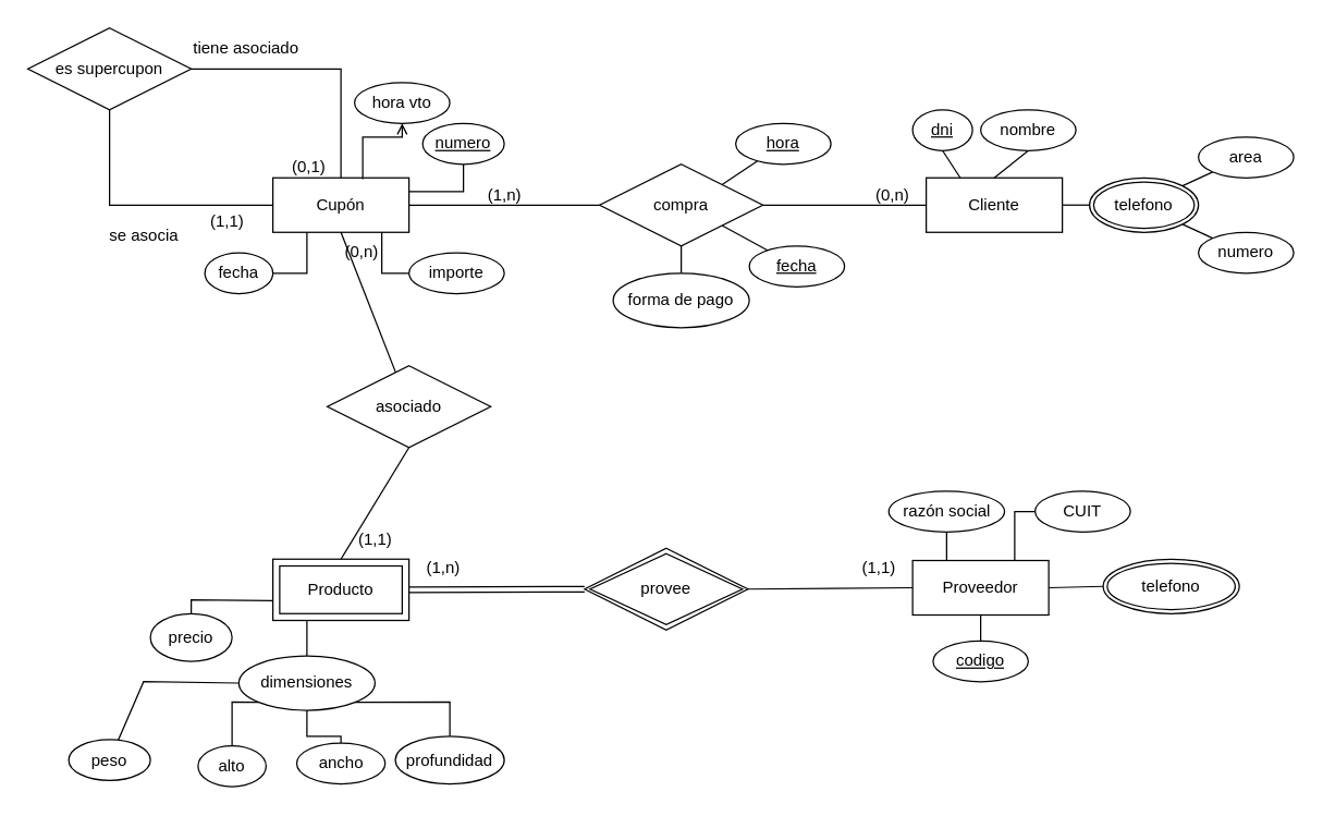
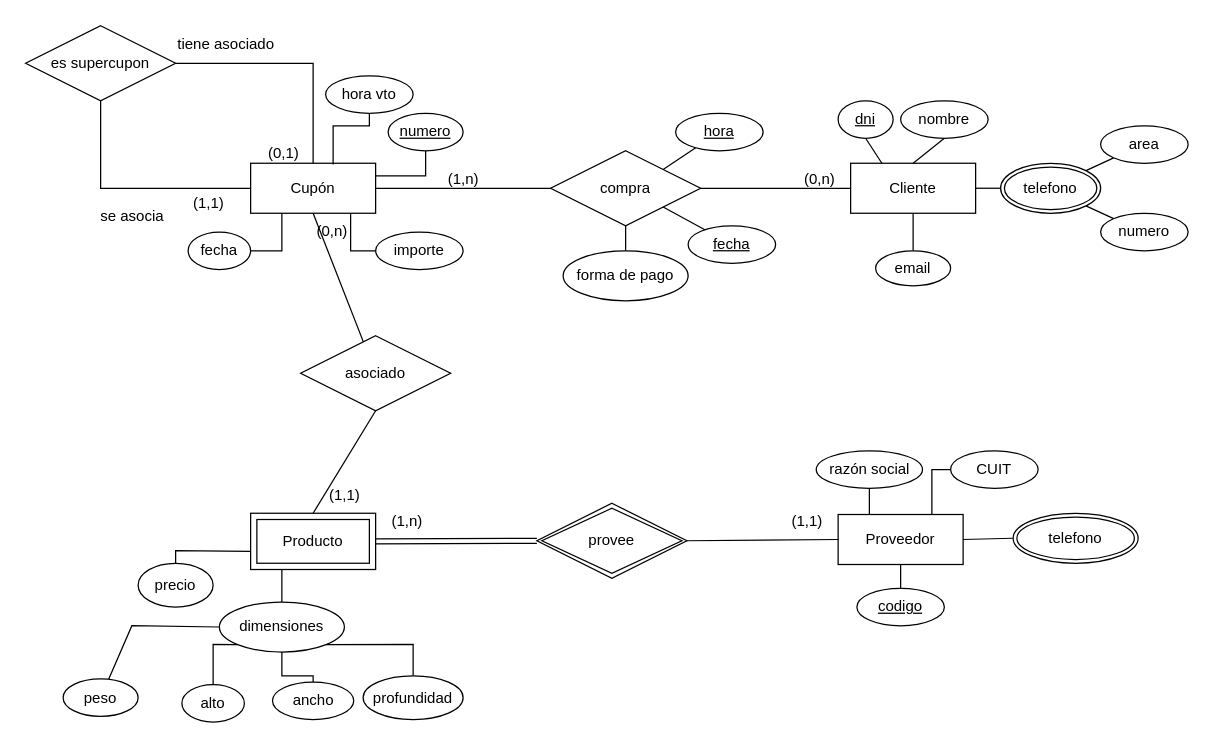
  <mxCell id="0" />
  <mxCell id="1" parent="0" />
  <mxCell id="2" value="Cupón" style="whiteSpace=wrap;html=1;align=center;" vertex="1" parent="1"><mxGeometry x="200" y="130" width="100" height="40" as="geometry" /></mxCell>
  <mxCell id="3" value="" style="endArrow=none;html=1;rounded=0;exitX=0.5;exitY=0;exitDx=0;exitDy=0;entryX=1;entryY=0.5;entryDx=0;entryDy=0;" edge="1" parent="1" source="2" target="5"><mxGeometry relative="1" as="geometry"><mxPoint x="240" y="200" as="sourcePoint" /><mxPoint x="210" y="32" as="targetPoint" /><Array as="points"><mxPoint x="250" y="50" /></Array></mxGeometry></mxCell>
  <mxCell id="4" value="(0,1)" style="resizable=0;html=1;whiteSpace=wrap;align=right;verticalAlign=bottom;" connectable="0" vertex="1" parent="3"><mxGeometry x="1" relative="1" as="geometry"><mxPoint x="100" y="80" as="offset" /></mxGeometry></mxCell>
  <mxCell id="5" value="es supercupon" style="shape=rhombus;perimeter=rhombusPerimeter;whiteSpace=wrap;html=1;align=center;" vertex="1" parent="1"><mxGeometry x="20" y="20" width="120" height="60" as="geometry" /></mxCell>
  <mxCell id="6" value="" style="endArrow=none;html=1;rounded=0;exitX=0;exitY=0.5;exitDx=0;exitDy=0;entryX=0.5;entryY=1;entryDx=0;entryDy=0;" edge="1" parent="1" source="2" target="5"><mxGeometry relative="1" as="geometry"><mxPoint x="180" y="-20" as="sourcePoint" /><mxPoint x="340" y="-20" as="targetPoint" /><Array as="points"><mxPoint x="80" y="150" /></Array></mxGeometry></mxCell>
  <mxCell id="7" value="(1,1)" style="resizable=0;html=1;whiteSpace=wrap;align=right;verticalAlign=bottom;" connectable="0" vertex="1" parent="6"><mxGeometry x="1" relative="1" as="geometry"><mxPoint x="100" y="90" as="offset" /></mxGeometry></mxCell>
  <mxCell id="8" value="tiene asociado" style="text;html=1;align=center;verticalAlign=middle;resizable=0;points=[];autosize=1;strokeColor=none;fillColor=none;" vertex="1" parent="1"><mxGeometry x="130" y="20" width="100" height="30" as="geometry" /></mxCell>
  <mxCell id="9" value="se asocia" style="text;html=1;align=center;verticalAlign=middle;resizable=0;points=[];autosize=1;strokeColor=none;fillColor=none;" vertex="1" parent="1"><mxGeometry x="70" y="158" width="70" height="30" as="geometry" /></mxCell>
- <mxCell id="10" value="" style="endArrow=open;html=1;rounded=0;exitX=0.66;exitY=0.025;exitDx=0;exitDy=0;exitPerimeter=0;" edge="1" parent="1" source="2" target="11"><mxGeometry relative="1" as="geometry"><mxPoint x="120" y="100" as="sourcePoint" /><mxPoint x="290" y="90" as="targetPoint" /><Array as="points"><mxPoint x="266" y="100" /><mxPoint x="295" y="100" /></Array></mxGeometry></mxCell>
+ <mxCell id="10" value="" style="endArrow=none;html=1;rounded=0;exitX=0.66;exitY=0.025;exitDx=0;exitDy=0;exitPerimeter=0;" edge="1" parent="1" source="2" target="11"><mxGeometry relative="1" as="geometry"><mxPoint x="120" y="100" as="sourcePoint" /><mxPoint x="290" y="90" as="targetPoint" /><Array as="points"><mxPoint x="266" y="100" /><mxPoint x="295" y="100" /></Array></mxGeometry></mxCell>
  <mxCell id="11" value="hora vto" style="ellipse;whiteSpace=wrap;html=1;align=center;" vertex="1" parent="1"><mxGeometry x="260" y="60" width="70" height="30" as="geometry" /></mxCell>
  <mxCell id="12" value="" style="endArrow=none;html=1;rounded=0;" edge="1" parent="1" target="13"><mxGeometry relative="1" as="geometry"><mxPoint x="280" y="170" as="sourcePoint" /><mxPoint x="290" y="200" as="targetPoint" /><Array as="points"><mxPoint x="280" y="200" /></Array></mxGeometry></mxCell>
  <mxCell id="13" value="importe" style="ellipse;whiteSpace=wrap;html=1;align=center;" vertex="1" parent="1"><mxGeometry x="300" y="185" width="70" height="30" as="geometry" /></mxCell>
  <mxCell id="14" value="fecha" style="ellipse;whiteSpace=wrap;html=1;align=center;" vertex="1" parent="1"><mxGeometry x="150" y="185" width="50" height="30" as="geometry" /></mxCell>
  <mxCell id="15" value="" style="endArrow=none;html=1;rounded=0;exitX=1;exitY=0.25;exitDx=0;exitDy=0;" edge="1" parent="1" source="2" target="16"><mxGeometry relative="1" as="geometry"><mxPoint x="120" y="100" as="sourcePoint" /><mxPoint x="340" y="130" as="targetPoint" /><Array as="points"><mxPoint x="340" y="140" /></Array></mxGeometry></mxCell>
  <mxCell id="16" value="numero" style="ellipse;whiteSpace=wrap;html=1;align=center;fontStyle=4;" vertex="1" parent="1"><mxGeometry x="310" y="90" width="60" height="30" as="geometry" /></mxCell>
  <mxCell id="17" value="" style="endArrow=none;html=1;rounded=0;exitX=1;exitY=0.5;exitDx=0;exitDy=0;" edge="1" parent="1" source="2" target="18"><mxGeometry relative="1" as="geometry"><mxPoint x="440" y="300" as="sourcePoint" /><mxPoint x="500" y="150" as="targetPoint" /></mxGeometry></mxCell>
  <mxCell id="18" value="compra" style="shape=rhombus;perimeter=rhombusPerimeter;whiteSpace=wrap;html=1;align=center;" vertex="1" parent="1"><mxGeometry x="440" y="120" width="120" height="60" as="geometry" /></mxCell>
  <mxCell id="19" value="" style="endArrow=none;html=1;rounded=0;exitX=0.5;exitY=1;exitDx=0;exitDy=0;" edge="1" parent="1" source="18" target="20"><mxGeometry relative="1" as="geometry"><mxPoint x="440" y="300" as="sourcePoint" /><mxPoint x="600" y="300" as="targetPoint" /></mxGeometry></mxCell>
  <mxCell id="20" value="forma de pago" style="ellipse;whiteSpace=wrap;html=1;align=center;" vertex="1" parent="1"><mxGeometry x="450" y="200" width="100" height="40" as="geometry" /></mxCell>
  <mxCell id="21" value="" style="endArrow=none;html=1;rounded=0;exitX=1;exitY=1;exitDx=0;exitDy=0;" edge="1" parent="1" source="18" target="22"><mxGeometry relative="1" as="geometry"><mxPoint x="440" y="300" as="sourcePoint" /><mxPoint x="600" y="300" as="targetPoint" /></mxGeometry></mxCell>
  <mxCell id="22" value="fecha" style="ellipse;whiteSpace=wrap;html=1;align=center;fontStyle=4;" vertex="1" parent="1"><mxGeometry x="550" y="180" width="70" height="30" as="geometry" /></mxCell>
  <mxCell id="23" value="" style="endArrow=none;html=1;rounded=0;exitX=1;exitY=0;exitDx=0;exitDy=0;" edge="1" parent="1" source="18" target="24"><mxGeometry relative="1" as="geometry"><mxPoint x="440" y="300" as="sourcePoint" /><mxPoint x="570" y="100" as="targetPoint" /></mxGeometry></mxCell>
  <mxCell id="24" value="hora" style="ellipse;whiteSpace=wrap;html=1;align=center;fontStyle=4;" vertex="1" parent="1"><mxGeometry x="540" y="90" width="70" height="30" as="geometry" /></mxCell>
  <mxCell id="25" value="" style="endArrow=none;html=1;rounded=0;exitX=1;exitY=0.5;exitDx=0;exitDy=0;" edge="1" parent="1" source="18" target="26"><mxGeometry relative="1" as="geometry"><mxPoint x="620" y="130" as="sourcePoint" /><mxPoint x="770" y="150" as="targetPoint" /></mxGeometry></mxCell>
  <mxCell id="26" value="Cliente" style="whiteSpace=wrap;html=1;align=center;" vertex="1" parent="1"><mxGeometry x="680" y="130" width="100" height="40" as="geometry" /></mxCell>
  <mxCell id="27" value="" style="endArrow=none;html=1;rounded=0;entryX=0.25;entryY=0;entryDx=0;entryDy=0;exitX=0.5;exitY=1;exitDx=0;exitDy=0;" edge="1" parent="1" source="28" target="26"><mxGeometry relative="1" as="geometry"><mxPoint x="694" y="70" as="sourcePoint" /><mxPoint x="780" y="130" as="targetPoint" /></mxGeometry></mxCell>
  <mxCell id="28" value="dni" style="ellipse;whiteSpace=wrap;html=1;align=center;fontStyle=4;" vertex="1" parent="1"><mxGeometry x="670" y="80" width="44" height="30" as="geometry" /></mxCell>
  <mxCell id="29" value="" style="endArrow=none;html=1;rounded=0;entryX=0.5;entryY=0;entryDx=0;entryDy=0;exitX=0.5;exitY=1;exitDx=0;exitDy=0;" edge="1" parent="1" source="30" target="26"><mxGeometry relative="1" as="geometry"><mxPoint x="740" y="90" as="sourcePoint" /><mxPoint x="780" y="130" as="targetPoint" /></mxGeometry></mxCell>
  <mxCell id="30" value="nombre" style="ellipse;whiteSpace=wrap;html=1;align=center;" vertex="1" parent="1"><mxGeometry x="720" y="80" width="70" height="30" as="geometry" /></mxCell>
  <mxCell id="31" value="" style="endArrow=none;html=1;rounded=0;exitX=1;exitY=0.5;exitDx=0;exitDy=0;" edge="1" parent="1" source="26" target="32"><mxGeometry relative="1" as="geometry"><mxPoint x="620" y="130" as="sourcePoint" /><mxPoint x="810" y="150" as="targetPoint" /></mxGeometry></mxCell>
  <mxCell id="32" value="telefono" style="ellipse;shape=doubleEllipse;margin=3;whiteSpace=wrap;html=1;align=center;" vertex="1" parent="1"><mxGeometry x="800" y="130" width="80" height="40" as="geometry" /></mxCell>
+ <mxCell id="33" value="" style="endArrow=none;html=1;rounded=0;exitX=0.5;exitY=1;exitDx=0;exitDy=0;" edge="1" parent="1" source="26" target="34"><mxGeometry relative="1" as="geometry"><mxPoint x="620" y="130" as="sourcePoint" /><mxPoint x="730" y="230" as="targetPoint" /></mxGeometry></mxCell>
+ <mxCell id="34" value="email" style="ellipse;whiteSpace=wrap;html=1;align=center;" vertex="1" parent="1"><mxGeometry x="700" y="200" width="60" height="28" as="geometry" /></mxCell>
  <mxCell id="35" value="" style="endArrow=none;html=1;rounded=0;exitX=1;exitY=0;exitDx=0;exitDy=0;" edge="1" parent="1" source="32" target="36"><mxGeometry relative="1" as="geometry"><mxPoint x="860" y="130" as="sourcePoint" /><mxPoint x="940" y="110" as="targetPoint" /></mxGeometry></mxCell>
  <mxCell id="36" value="area" style="ellipse;whiteSpace=wrap;html=1;align=center;" vertex="1" parent="1"><mxGeometry x="880" y="100" width="70" height="30" as="geometry" /></mxCell>
  <mxCell id="37" value="" style="endArrow=none;html=1;rounded=0;exitX=1;exitY=1;exitDx=0;exitDy=0;" edge="1" parent="1" source="32" target="38"><mxGeometry relative="1" as="geometry"><mxPoint x="860" y="130" as="sourcePoint" /><mxPoint x="930" y="180" as="targetPoint" /></mxGeometry></mxCell>
  <mxCell id="38" value="numero" style="ellipse;whiteSpace=wrap;html=1;align=center;" vertex="1" parent="1"><mxGeometry x="880" y="170" width="70" height="30" as="geometry" /></mxCell>
  <mxCell id="39" value="Proveedor" style="whiteSpace=wrap;html=1;align=center;" vertex="1" parent="1"><mxGeometry x="670" y="411" width="100" height="40" as="geometry" /></mxCell>
  <mxCell id="40" value="" style="endArrow=none;html=1;rounded=0;exitX=0.25;exitY=0;exitDx=0;exitDy=0;" edge="1" parent="1" source="39" target="41"><mxGeometry relative="1" as="geometry"><mxPoint x="590" y="360" as="sourcePoint" /><mxPoint x="695" y="370" as="targetPoint" /></mxGeometry></mxCell>
  <mxCell id="41" value="razón social" style="ellipse;whiteSpace=wrap;html=1;align=center;" vertex="1" parent="1"><mxGeometry x="652.5" y="360" width="85" height="30" as="geometry" /></mxCell>
  <mxCell id="42" value="" style="endArrow=none;html=1;rounded=0;exitX=0.75;exitY=0;exitDx=0;exitDy=0;" edge="1" parent="1" source="39" target="43"><mxGeometry relative="1" as="geometry"><mxPoint x="590" y="360" as="sourcePoint" /><mxPoint x="770" y="380" as="targetPoint" /><Array as="points"><mxPoint x="745" y="375" /></Array></mxGeometry></mxCell>
  <mxCell id="43" value="CUIT" style="ellipse;whiteSpace=wrap;html=1;align=center;fontStyle=0;" vertex="1" parent="1"><mxGeometry x="760" y="360" width="70" height="30" as="geometry" /></mxCell>
  <mxCell id="44" value="telefono" style="ellipse;shape=doubleEllipse;margin=3;whiteSpace=wrap;html=1;align=center;" vertex="1" parent="1"><mxGeometry x="810" y="410" width="100" height="40" as="geometry" /></mxCell>
  <mxCell id="45" value="" style="endArrow=none;html=1;rounded=0;exitX=1;exitY=0.5;exitDx=0;exitDy=0;entryX=0;entryY=0.5;entryDx=0;entryDy=0;" edge="1" parent="1" source="39" target="44"><mxGeometry relative="1" as="geometry"><mxPoint x="590" y="360" as="sourcePoint" /><mxPoint x="750" y="360" as="targetPoint" /></mxGeometry></mxCell>
  <mxCell id="46" value="Producto" style="shape=ext;margin=3;double=1;whiteSpace=wrap;html=1;align=center;" vertex="1" parent="1"><mxGeometry x="200" y="410" width="100" height="45" as="geometry" /></mxCell>
  <mxCell id="47" value="" style="endArrow=none;html=1;rounded=0;exitX=0.25;exitY=1;exitDx=0;exitDy=0;" edge="1" parent="1" source="46" target="48"><mxGeometry relative="1" as="geometry"><mxPoint x="270" y="360" as="sourcePoint" /><mxPoint x="225" y="501" as="targetPoint" /></mxGeometry></mxCell>
  <mxCell id="48" value="dimensiones" style="ellipse;whiteSpace=wrap;html=1;align=center;" vertex="1" parent="1"><mxGeometry x="175" y="481" width="100" height="40" as="geometry" /></mxCell>
  <mxCell id="49" value="" style="endArrow=none;html=1;rounded=0;exitX=0;exitY=1;exitDx=0;exitDy=0;" edge="1" parent="1" source="48" target="50"><mxGeometry relative="1" as="geometry"><mxPoint x="270" y="470" as="sourcePoint" /><mxPoint x="140" y="570" as="targetPoint" /><Array as="points"><mxPoint x="170" y="515" /></Array></mxGeometry></mxCell>
  <mxCell id="50" value="alto" style="ellipse;whiteSpace=wrap;html=1;align=center;" vertex="1" parent="1"><mxGeometry x="145" y="547" width="50" height="30" as="geometry" /></mxCell>
  <mxCell id="51" value="" style="endArrow=none;html=1;rounded=0;exitX=0.5;exitY=1;exitDx=0;exitDy=0;" edge="1" parent="1" source="48" target="52"><mxGeometry relative="1" as="geometry"><mxPoint x="270" y="470" as="sourcePoint" /><mxPoint x="225" y="540" as="targetPoint" /><Array as="points"><mxPoint x="225" y="540" /><mxPoint x="250" y="540" /></Array></mxGeometry></mxCell>
  <mxCell id="52" value="ancho" style="ellipse;whiteSpace=wrap;html=1;align=center;" vertex="1" parent="1"><mxGeometry x="217.5" y="545" width="65" height="30" as="geometry" /></mxCell>
  <mxCell id="53" value="" style="endArrow=none;html=1;rounded=0;exitX=1;exitY=1;exitDx=0;exitDy=0;" edge="1" parent="1" source="48" target="54"><mxGeometry relative="1" as="geometry"><mxPoint x="270" y="470" as="sourcePoint" /><mxPoint x="430" y="470" as="targetPoint" /><Array as="points"><mxPoint x="330" y="515" /></Array></mxGeometry></mxCell>
  <mxCell id="54" value="profundidad" style="ellipse;whiteSpace=wrap;html=1;align=center;" vertex="1" parent="1"><mxGeometry x="290" y="540" width="80" height="35" as="geometry" /></mxCell>
  <mxCell id="55" value="" style="endArrow=none;html=1;rounded=0;exitX=0;exitY=0.5;exitDx=0;exitDy=0;" edge="1" parent="1" source="48" target="56"><mxGeometry relative="1" as="geometry"><mxPoint x="120" y="470" as="sourcePoint" /><mxPoint x="80" y="530" as="targetPoint" /><Array as="points"><mxPoint x="105" y="500" /></Array></mxGeometry></mxCell>
  <mxCell id="56" value="peso" style="ellipse;whiteSpace=wrap;html=1;align=center;" vertex="1" parent="1"><mxGeometry x="50" y="542.5" width="60" height="30" as="geometry" /></mxCell>
  <mxCell id="57" value="precio" style="ellipse;whiteSpace=wrap;html=1;align=center;" vertex="1" parent="1"><mxGeometry x="110" y="450" width="60" height="35" as="geometry" /></mxCell>
  <mxCell id="58" value="" style="endArrow=none;html=1;rounded=0;exitX=0.5;exitY=0;exitDx=0;exitDy=0;entryX=0;entryY=0.5;entryDx=0;entryDy=0;" edge="1" parent="1" source="57"><mxGeometry relative="1" as="geometry"><mxPoint x="140" y="468" as="sourcePoint" /><mxPoint x="200" y="440.5" as="targetPoint" /><Array as="points"><mxPoint x="140" y="440" /></Array></mxGeometry></mxCell>
  <mxCell id="59" value="" style="endArrow=none;html=1;rounded=0;exitX=0.5;exitY=1;exitDx=0;exitDy=0;entryX=0.5;entryY=0;entryDx=0;entryDy=0;" edge="1" parent="1" source="39" target="60"><mxGeometry relative="1" as="geometry"><mxPoint x="700" y="470" as="sourcePoint" /><mxPoint x="720" y="470" as="targetPoint" /></mxGeometry></mxCell>
  <mxCell id="60" value="codigo" style="ellipse;whiteSpace=wrap;html=1;align=center;fontStyle=4;" vertex="1" parent="1"><mxGeometry x="685" y="470" width="70" height="30" as="geometry" /></mxCell>
  <mxCell id="61" value="provee" style="shape=rhombus;double=1;perimeter=rhombusPerimeter;whiteSpace=wrap;html=1;align=center;" vertex="1" parent="1"><mxGeometry x="429" y="402" width="120" height="60" as="geometry" /></mxCell>
  <mxCell id="62" value="" style="shape=link;html=1;rounded=0;exitX=1;exitY=0.5;exitDx=0;exitDy=0;entryX=0;entryY=0.5;entryDx=0;entryDy=0;" edge="1" parent="1" source="46" target="61"><mxGeometry relative="1" as="geometry"><mxPoint x="310" y="500" as="sourcePoint" /><mxPoint x="470" y="500" as="targetPoint" /></mxGeometry></mxCell>
  <mxCell id="63" value="" style="endArrow=none;html=1;rounded=0;exitX=1;exitY=0.5;exitDx=0;exitDy=0;entryX=0;entryY=0.5;entryDx=0;entryDy=0;" edge="1" parent="1" source="61" target="39"><mxGeometry relative="1" as="geometry"><mxPoint x="490" y="470" as="sourcePoint" /><mxPoint x="650" y="470" as="targetPoint" /></mxGeometry></mxCell>
  <mxCell id="64" value="" style="endArrow=none;html=1;rounded=0;exitX=0.5;exitY=1;exitDx=0;exitDy=0;" edge="1" parent="1" source="2" target="65"><mxGeometry relative="1" as="geometry"><mxPoint x="280" y="390" as="sourcePoint" /><mxPoint x="250" y="270" as="targetPoint" /></mxGeometry></mxCell>
  <mxCell id="65" value="asociado" style="shape=rhombus;perimeter=rhombusPerimeter;whiteSpace=wrap;html=1;align=center;" vertex="1" parent="1"><mxGeometry x="240" y="268" width="120" height="60" as="geometry" /></mxCell>
  <mxCell id="66" value="" style="endArrow=none;html=1;rounded=0;exitX=0.5;exitY=1;exitDx=0;exitDy=0;entryX=0.5;entryY=0;entryDx=0;entryDy=0;" edge="1" parent="1" source="65" target="46"><mxGeometry relative="1" as="geometry"><mxPoint x="280" y="390" as="sourcePoint" /><mxPoint x="440" y="390" as="targetPoint" /></mxGeometry></mxCell>
  <mxCell id="67" value="(0,n)" style="text;html=1;align=center;verticalAlign=middle;resizable=0;points=[];autosize=1;strokeColor=none;fillColor=none;" vertex="1" parent="1"><mxGeometry x="240" y="170" width="50" height="30" as="geometry" /></mxCell>
  <mxCell id="68" value="(1,n)" style="text;html=1;align=center;verticalAlign=middle;resizable=0;points=[];autosize=1;strokeColor=none;fillColor=none;" vertex="1" parent="1"><mxGeometry x="300" y="402" width="50" height="30" as="geometry" /></mxCell>
  <mxCell id="69" value="(1,1)" style="text;html=1;align=center;verticalAlign=middle;resizable=0;points=[];autosize=1;strokeColor=none;fillColor=none;" vertex="1" parent="1"><mxGeometry x="620" y="402" width="50" height="30" as="geometry" /></mxCell>
  <mxCell id="70" value="" style="endArrow=none;html=1;rounded=0;exitX=1;exitY=0.5;exitDx=0;exitDy=0;entryX=0.25;entryY=1;entryDx=0;entryDy=0;" edge="1" parent="1" source="14" target="2"><mxGeometry relative="1" as="geometry"><mxPoint x="230" y="190" as="sourcePoint" /><mxPoint x="390" y="190" as="targetPoint" /><Array as="points"><mxPoint x="225" y="200" /></Array></mxGeometry></mxCell>
  <mxCell id="71" value="(1,1)" style="text;html=1;align=center;verticalAlign=middle;resizable=0;points=[];autosize=1;strokeColor=none;fillColor=none;" vertex="1" parent="1"><mxGeometry x="250" y="381" width="50" height="30" as="geometry" /></mxCell>
  <mxCell id="72" value="(0,n)" style="text;html=1;align=center;verticalAlign=middle;resizable=0;points=[];autosize=1;strokeColor=none;fillColor=none;" vertex="1" parent="1"><mxGeometry x="630" y="128" width="50" height="30" as="geometry" /></mxCell>
  <mxCell id="73" value="(1,n)" style="text;html=1;align=center;verticalAlign=middle;resizable=0;points=[];autosize=1;strokeColor=none;fillColor=none;" vertex="1" parent="1"><mxGeometry x="345" y="128" width="50" height="30" as="geometry" /></mxCell>
